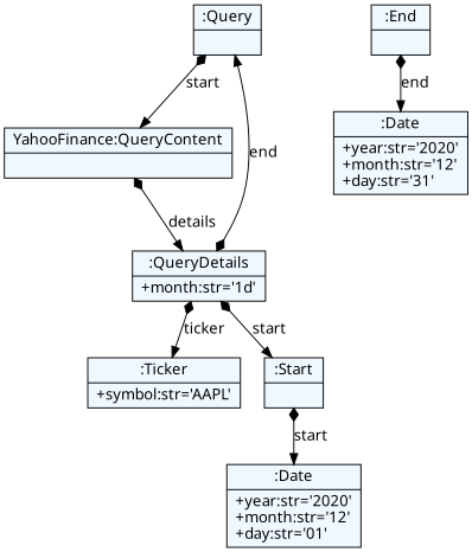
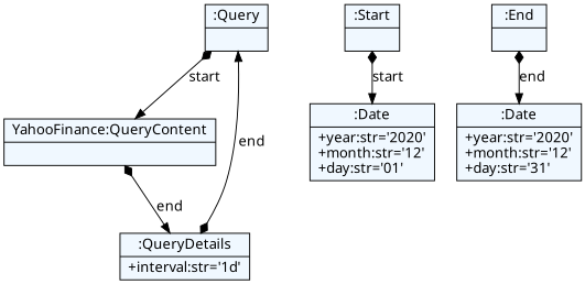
  digraph {
    fontname="Noto Sans"
    fontsize=8
    nodesep=0.3
    node [fillcolor=aliceblue fontname="Noto Sans" shape=record style=filled]
    edge [arrowtail=diamond dir=both fontname="Noto Sans"]
    n1 [label="{:Query|}"]
    n2 [label="{YahooFinance:QueryContent|}"]
-   n3 [label="{:QueryDetails|+month:str='1d'\l}"]
-   n4 [label="{:Ticker|+symbol:str='AAPL'\l}"]
+   n3 [label="{:QueryDetails|+interval:str='1d'\l}"]
    n5 [label="{:Start|}"]
    n6 [label="{:Date|+year:str='2020'\l+month:str='12'\l+day:str='01'\l}"]
    n7 [label="{:End|}"]
    n8 [label="{:Date|+year:str='2020'\l+month:str='12'\l+day:str='31'\l}"]
    n1 -> n2 [label=start]
-   n2 -> n3 [label=details]
+   n2 -> n3 [label=end]
    n3 -> n1 [label=end]
-   n3 -> n4 [label=ticker]
-   n3 -> n5 [label=start]
    n5 -> n6 [label=start]
    n7 -> n8 [label=end]
  }
